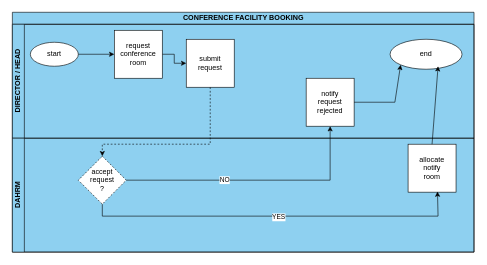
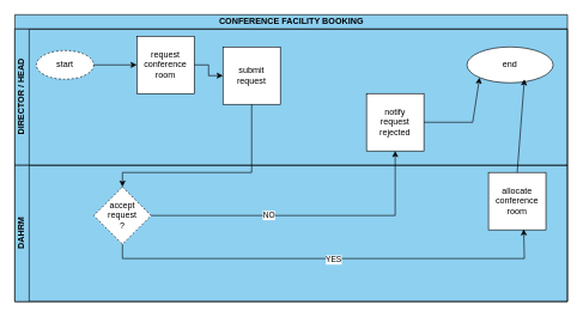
  <mxCell id="0" />
  <mxCell id="1" parent="0" />
  <mxCell id="2" value="CONFERENCE FACILITY BOOKING" style="swimlane;childLayout=stackLayout;resizeParent=1;resizeParentMax=0;horizontal=1;startSize=20;horizontalStack=0;html=1;swimlaneFillColor=#8ed0f0;fillColor=#8ED0F0;" parent="1" vertex="1"><mxGeometry x="20" y="20" width="770" height="400" as="geometry" /></mxCell>
  <mxCell id="3" value="DIRECTOR / HEAD" style="swimlane;startSize=20;horizontal=0;html=1;fillColor=#8ED0F0;" parent="2" vertex="1"><mxGeometry y="20" width="770" height="190" as="geometry" /></mxCell>
- <mxCell id="4" value="start" style="ellipse;whiteSpace=wrap;html=1;" parent="3" vertex="1"><mxGeometry x="30" y="30" width="80" height="40" as="geometry" /></mxCell>
+ <mxCell id="4" value="start" style="ellipse;whiteSpace=wrap;html=1;dashed=1;" parent="3" vertex="1"><mxGeometry x="30" y="30" width="80" height="40" as="geometry" /></mxCell>
  <mxCell id="5" value="" style="edgeStyle=orthogonalEdgeStyle;rounded=0;orthogonalLoop=1;jettySize=auto;html=1;" parent="3" source="6" target="7" edge="1"><mxGeometry relative="1" as="geometry" /></mxCell>
  <mxCell id="6" value="&lt;div&gt;request&lt;/div&gt;&lt;div&gt;conference&lt;/div&gt;&lt;div&gt;room&lt;br&gt;&lt;/div&gt;" style="whiteSpace=wrap;html=1;aspect=fixed;" parent="3" vertex="1"><mxGeometry x="170" y="10" width="80" height="80" as="geometry" /></mxCell>
  <mxCell id="7" value="&lt;div&gt;submit&lt;/div&gt;&lt;div&gt;request&lt;br&gt;&lt;/div&gt;" style="whiteSpace=wrap;html=1;aspect=fixed;" parent="3" vertex="1"><mxGeometry x="290" y="25" width="80" height="80" as="geometry" /></mxCell>
  <mxCell id="8" value="end" style="ellipse;whiteSpace=wrap;html=1;" parent="3" vertex="1"><mxGeometry x="630" y="25" width="120" height="50" as="geometry" /></mxCell>
  <mxCell id="9" value="" style="endArrow=classic;html=1;rounded=0;exitX=1;exitY=0.5;exitDx=0;exitDy=0;entryX=0;entryY=0.5;entryDx=0;entryDy=0;" parent="3" source="4" target="6" edge="1"><mxGeometry width="50" height="50" relative="1" as="geometry"><mxPoint x="380" y="180" as="sourcePoint" /><mxPoint x="430" y="130" as="targetPoint" /></mxGeometry></mxCell>
  <mxCell id="10" value="&lt;div&gt;notify&lt;/div&gt;&lt;div&gt;request&lt;/div&gt;&lt;div&gt;rejected&lt;br&gt;&lt;/div&gt;" style="whiteSpace=wrap;html=1;aspect=fixed;" parent="3" vertex="1"><mxGeometry x="490" y="90" width="80" height="80" as="geometry" /></mxCell>
  <mxCell id="11" value="" style="endArrow=classic;html=1;rounded=0;exitX=1;exitY=0.5;exitDx=0;exitDy=0;entryX=0;entryY=1;entryDx=0;entryDy=0;" parent="3" source="10" target="8" edge="1"><mxGeometry width="50" height="50" relative="1" as="geometry"><mxPoint x="400" y="155" as="sourcePoint" /><mxPoint x="450" y="105" as="targetPoint" /><Array as="points"><mxPoint x="638" y="130" /></Array></mxGeometry></mxCell>
  <mxCell id="12" value="DAHRM" style="swimlane;startSize=20;horizontal=0;html=1;fillColor=#8ED0F0;" parent="2" vertex="1"><mxGeometry y="210" width="770" height="190" as="geometry" /></mxCell>
  <mxCell id="13" value="&lt;div&gt;accept&lt;/div&gt;&lt;div&gt;request&lt;/div&gt;&lt;div&gt;?&lt;br&gt;&lt;/div&gt;" style="rhombus;whiteSpace=wrap;html=1;dashed=1;" parent="12" vertex="1"><mxGeometry x="110" y="30" width="80" height="80" as="geometry" /></mxCell>
- <mxCell id="14" value="" style="endArrow=classic;html=1;rounded=0;exitX=0.5;exitY=1;exitDx=0;exitDy=0;entryX=0.5;entryY=0;entryDx=0;entryDy=0;dashed=1;" parent="12" source="7" target="13" edge="1"><mxGeometry width="50" height="50" relative="1" as="geometry"><mxPoint x="380" y="-80" as="sourcePoint" /><mxPoint x="430" y="-130" as="targetPoint" /><Array as="points"><mxPoint x="330" y="10" /><mxPoint x="150" y="10" /></Array></mxGeometry></mxCell>
- <mxCell id="15" value="&lt;div&gt;allocate&lt;/div&gt;&lt;div&gt;notify&lt;/div&gt;&lt;div&gt;room&lt;br&gt;&lt;/div&gt;" style="whiteSpace=wrap;html=1;aspect=fixed;" parent="12" vertex="1"><mxGeometry x="660" y="10" width="80" height="80" as="geometry" /></mxCell>
+ <mxCell id="14" value="" style="endArrow=classic;html=1;rounded=0;exitX=0.5;exitY=1;exitDx=0;exitDy=0;entryX=0.5;entryY=0;entryDx=0;entryDy=0;" parent="12" source="7" target="13" edge="1"><mxGeometry width="50" height="50" relative="1" as="geometry"><mxPoint x="380" y="-80" as="sourcePoint" /><mxPoint x="430" y="-130" as="targetPoint" /><Array as="points"><mxPoint x="330" y="10" /><mxPoint x="150" y="10" /></Array></mxGeometry></mxCell>
+ <mxCell id="15" value="&lt;div&gt;allocate&lt;/div&gt;&lt;div&gt;conference&lt;/div&gt;&lt;div&gt;room&lt;br&gt;&lt;/div&gt;" style="whiteSpace=wrap;html=1;aspect=fixed;" parent="12" vertex="1"><mxGeometry x="660" y="10" width="80" height="80" as="geometry" /></mxCell>
  <mxCell id="16" value="" style="endArrow=classic;html=1;rounded=0;exitX=0.5;exitY=1;exitDx=0;exitDy=0;entryX=0.613;entryY=0.988;entryDx=0;entryDy=0;entryPerimeter=0;" parent="12" source="13" target="15" edge="1"><mxGeometry width="50" height="50" relative="1" as="geometry"><mxPoint x="380" y="-10" as="sourcePoint" /><mxPoint x="710" y="120" as="targetPoint" /><Array as="points"><mxPoint x="150" y="130" /><mxPoint x="710" y="130" /></Array></mxGeometry></mxCell>
  <mxCell id="17" value="YES" style="edgeLabel;html=1;align=center;verticalAlign=middle;resizable=0;points=[];" parent="16" vertex="1" connectable="0"><mxGeometry x="0.008" y="-1" relative="1" as="geometry"><mxPoint as="offset" /></mxGeometry></mxCell>
  <mxCell id="18" value="" style="endArrow=classic;html=1;rounded=0;exitX=1;exitY=0.5;exitDx=0;exitDy=0;entryX=0.5;entryY=1;entryDx=0;entryDy=0;" parent="2" source="13" target="10" edge="1"><mxGeometry width="50" height="50" relative="1" as="geometry"><mxPoint x="380" y="200" as="sourcePoint" /><mxPoint x="430" y="150" as="targetPoint" /><Array as="points"><mxPoint x="530" y="280" /></Array></mxGeometry></mxCell>
  <mxCell id="19" value="NO" style="edgeLabel;html=1;align=center;verticalAlign=middle;resizable=0;points=[];" parent="18" vertex="1" connectable="0"><mxGeometry x="-0.242" y="1" relative="1" as="geometry"><mxPoint as="offset" /></mxGeometry></mxCell>
  <mxCell id="20" value="" style="endArrow=classic;html=1;rounded=0;exitX=0.5;exitY=0;exitDx=0;exitDy=0;entryX=0.667;entryY=0.9;entryDx=0;entryDy=0;entryPerimeter=0;" parent="2" source="15" target="8" edge="1"><mxGeometry width="50" height="50" relative="1" as="geometry"><mxPoint x="380" y="200" as="sourcePoint" /><mxPoint x="430" y="150" as="targetPoint" /></mxGeometry></mxCell>
